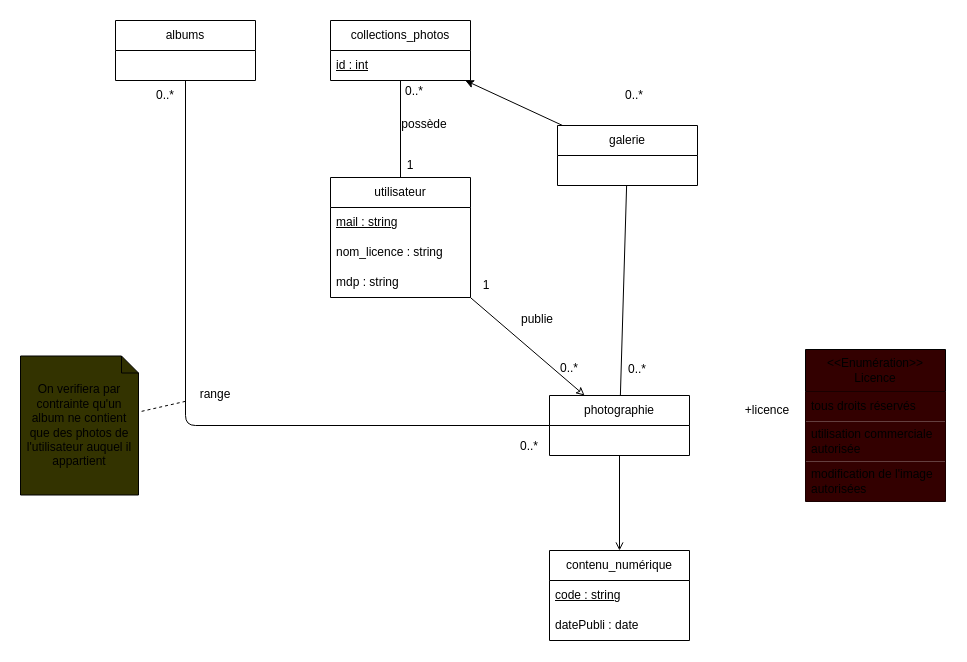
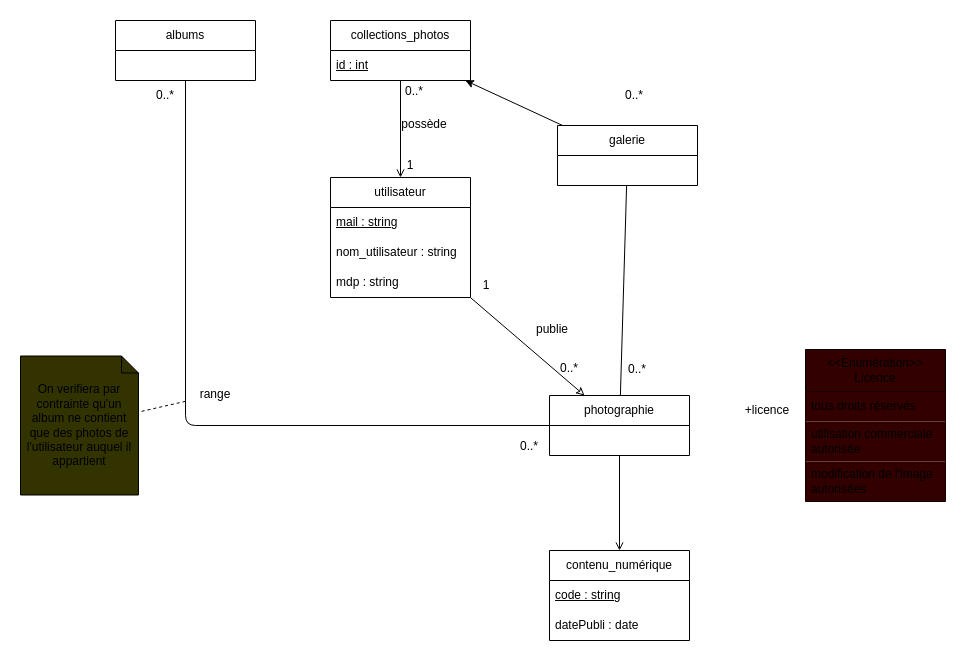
  <mxCell id="0" />
  <mxCell id="1" parent="0" />
  <mxCell id="2" style="edgeStyle=none;html=1;endArrow=open;" parent="1" source="3" target="34" edge="1"><mxGeometry relative="1" as="geometry" /></mxCell>
  <mxCell id="3" value="photographie" style="swimlane;fontStyle=0;childLayout=stackLayout;horizontal=1;startSize=30;horizontalStack=0;resizeParent=1;resizeParentMax=0;resizeLast=0;collapsible=1;marginBottom=0;whiteSpace=wrap;html=1;" parent="1" vertex="1"><mxGeometry x="549" y="395" width="140" height="60" as="geometry" /></mxCell>
  <mxCell id="4" value="utilisateur" style="swimlane;fontStyle=0;childLayout=stackLayout;horizontal=1;startSize=30;horizontalStack=0;resizeParent=1;resizeParentMax=0;resizeLast=0;collapsible=1;marginBottom=0;whiteSpace=wrap;html=1;" parent="1" vertex="1"><mxGeometry x="330" y="177" width="140" height="120" as="geometry" /></mxCell>
  <mxCell id="5" value="&lt;u&gt;mail : string&lt;/u&gt;" style="text;strokeColor=none;fillColor=none;align=left;verticalAlign=middle;spacingLeft=4;spacingRight=4;overflow=hidden;points=[[0,0.5],[1,0.5]];portConstraint=eastwest;rotatable=0;whiteSpace=wrap;html=1;" parent="4" vertex="1"><mxGeometry y="30" width="140" height="30" as="geometry" /></mxCell>
- <mxCell id="6" value="nom_licence&amp;nbsp;: string" style="text;strokeColor=none;fillColor=none;align=left;verticalAlign=middle;spacingLeft=4;spacingRight=4;overflow=hidden;points=[[0,0.5],[1,0.5]];portConstraint=eastwest;rotatable=0;whiteSpace=wrap;html=1;" parent="4" vertex="1"><mxGeometry y="60" width="140" height="30" as="geometry" /></mxCell>
+ <mxCell id="6" value="nom_utilisateur&amp;nbsp;: string" style="text;strokeColor=none;fillColor=none;align=left;verticalAlign=middle;spacingLeft=4;spacingRight=4;overflow=hidden;points=[[0,0.5],[1,0.5]];portConstraint=eastwest;rotatable=0;whiteSpace=wrap;html=1;" parent="4" vertex="1"><mxGeometry y="60" width="140" height="30" as="geometry" /></mxCell>
  <mxCell id="7" value="mdp : string" style="text;strokeColor=none;fillColor=none;align=left;verticalAlign=middle;spacingLeft=4;spacingRight=4;overflow=hidden;points=[[0,0.5],[1,0.5]];portConstraint=eastwest;rotatable=0;whiteSpace=wrap;html=1;" parent="4" vertex="1"><mxGeometry y="90" width="140" height="30" as="geometry" /></mxCell>
- <mxCell id="8" style="edgeStyle=none;html=1;strokeColor=default;endArrow=none;endFill=0;" parent="1" source="12" target="4" edge="1"><mxGeometry relative="1" as="geometry"><mxPoint x="299" y="147" as="sourcePoint" /><mxPoint x="351" y="223" as="targetPoint" /></mxGeometry></mxCell>
+ <mxCell id="8" style="edgeStyle=none;html=1;strokeColor=default;endArrow=open;endFill=0;" parent="1" source="12" target="4" edge="1"><mxGeometry relative="1" as="geometry"><mxPoint x="299" y="147" as="sourcePoint" /><mxPoint x="351" y="223" as="targetPoint" /></mxGeometry></mxCell>
  <mxCell id="9" value="albums" style="swimlane;fontStyle=0;childLayout=stackLayout;horizontal=1;startSize=30;horizontalStack=0;resizeParent=1;resizeParentMax=0;resizeLast=0;collapsible=1;marginBottom=0;whiteSpace=wrap;html=1;" parent="1" vertex="1"><mxGeometry x="115" y="20" width="140" height="60" as="geometry" /></mxCell>
  <mxCell id="10" style="edgeStyle=none;html=1;strokeColor=default;endArrow=none;endFill=0;" parent="1" source="11" target="3" edge="1"><mxGeometry relative="1" as="geometry" /></mxCell>
  <mxCell id="11" value="galerie" style="swimlane;fontStyle=0;childLayout=stackLayout;horizontal=1;startSize=30;horizontalStack=0;resizeParent=1;resizeParentMax=0;resizeLast=0;collapsible=1;marginBottom=0;whiteSpace=wrap;html=1;" parent="1" vertex="1"><mxGeometry x="557" y="125" width="140" height="60" as="geometry" /></mxCell>
  <mxCell id="12" value="collections_photos" style="swimlane;fontStyle=0;childLayout=stackLayout;horizontal=1;startSize=30;horizontalStack=0;resizeParent=1;resizeParentMax=0;resizeLast=0;collapsible=1;marginBottom=0;whiteSpace=wrap;html=1;" parent="1" vertex="1"><mxGeometry x="330" y="20" width="140" height="60" as="geometry" /></mxCell>
  <mxCell id="13" value="&lt;u&gt;id : int&lt;/u&gt;" style="text;strokeColor=none;fillColor=none;align=left;verticalAlign=middle;spacingLeft=4;spacingRight=4;overflow=hidden;points=[[0,0.5],[1,0.5]];portConstraint=eastwest;rotatable=0;whiteSpace=wrap;html=1;" parent="12" vertex="1"><mxGeometry y="30" width="140" height="30" as="geometry" /></mxCell>
  <mxCell id="14" value="" style="endArrow=classic;html=1;strokeColor=default;" parent="1" source="11" target="12" edge="1"><mxGeometry width="50" height="50" relative="1" as="geometry"><mxPoint x="457" y="328" as="sourcePoint" /><mxPoint x="507" y="278" as="targetPoint" /></mxGeometry></mxCell>
  <mxCell id="15" value="possède" style="text;html=1;strokeColor=none;fillColor=none;align=center;verticalAlign=middle;whiteSpace=wrap;rounded=0;" parent="1" vertex="1"><mxGeometry x="394" y="109" width="60" height="30" as="geometry" /></mxCell>
  <mxCell id="16" value="1" style="text;html=1;strokeColor=none;fillColor=none;align=center;verticalAlign=middle;whiteSpace=wrap;rounded=0;" parent="1" vertex="1"><mxGeometry x="380" y="150" width="60" height="30" as="geometry" /></mxCell>
  <mxCell id="17" value="0..*" style="text;html=1;strokeColor=none;fillColor=none;align=center;verticalAlign=middle;whiteSpace=wrap;rounded=0;" parent="1" vertex="1"><mxGeometry x="384" y="76" width="60" height="30" as="geometry" /></mxCell>
  <mxCell id="18" value="0..*" style="text;html=1;strokeColor=none;fillColor=none;align=center;verticalAlign=middle;whiteSpace=wrap;rounded=0;" parent="1" vertex="1"><mxGeometry x="604" y="80" width="60" height="30" as="geometry" /></mxCell>
  <mxCell id="19" value="0..*" style="text;html=1;strokeColor=none;fillColor=none;align=center;verticalAlign=middle;whiteSpace=wrap;rounded=0;" parent="1" vertex="1"><mxGeometry x="607" y="354" width="60" height="30" as="geometry" /></mxCell>
  <mxCell id="20" style="edgeStyle=none;html=1;endArrow=classic;endFill=0;" parent="1" source="4" target="3" edge="1"><mxGeometry relative="1" as="geometry"><mxPoint x="101" y="482.449" as="sourcePoint" /><mxPoint x="273" y="483.551" as="targetPoint" /></mxGeometry></mxCell>
- <mxCell id="21" value="publie" style="text;html=1;strokeColor=none;fillColor=none;align=center;verticalAlign=middle;whiteSpace=wrap;rounded=0;" parent="1" vertex="1"><mxGeometry x="507" y="304" width="60" height="30" as="geometry" /></mxCell>
+ <mxCell id="21" value="publie" style="text;html=1;strokeColor=none;fillColor=none;align=center;verticalAlign=middle;whiteSpace=wrap;rounded=0;" parent="1" vertex="1"><mxGeometry x="522" y="314" width="60" height="30" as="geometry" /></mxCell>
  <mxCell id="22" value="1" style="text;html=1;strokeColor=none;fillColor=none;align=center;verticalAlign=middle;whiteSpace=wrap;rounded=0;" parent="1" vertex="1"><mxGeometry x="456" y="270" width="60" height="30" as="geometry" /></mxCell>
  <mxCell id="23" value="0..*" style="text;html=1;strokeColor=none;fillColor=none;align=center;verticalAlign=middle;whiteSpace=wrap;rounded=0;" parent="1" vertex="1"><mxGeometry x="539" y="353" width="60" height="30" as="geometry" /></mxCell>
  <mxCell id="24" style="edgeStyle=orthogonalEdgeStyle;html=1;strokeColor=default;endArrow=none;endFill=0;" parent="1" source="9" target="3" edge="1"><mxGeometry relative="1" as="geometry"><mxPoint x="224.635" y="428.635" as="sourcePoint" /><Array as="points"><mxPoint x="185" y="425" /></Array></mxGeometry></mxCell>
  <mxCell id="25" value="0..*" style="text;html=1;strokeColor=none;fillColor=none;align=center;verticalAlign=middle;whiteSpace=wrap;rounded=0;" parent="1" vertex="1"><mxGeometry x="135" y="80" width="60" height="30" as="geometry" /></mxCell>
  <mxCell id="26" value="0..*" style="text;html=1;strokeColor=none;fillColor=none;align=center;verticalAlign=middle;whiteSpace=wrap;rounded=0;" parent="1" vertex="1"><mxGeometry x="499" y="431" width="60" height="30" as="geometry" /></mxCell>
  <mxCell id="27" value="range" style="text;html=1;strokeColor=none;fillColor=none;align=center;verticalAlign=middle;whiteSpace=wrap;rounded=0;" parent="1" vertex="1"><mxGeometry x="185" y="379" width="60" height="30" as="geometry" /></mxCell>
  <mxCell id="28" value="On verifiera par contrainte qu'un album ne contient que des photos de l'utilisateur auquel il appartient" style="shape=note;whiteSpace=wrap;html=1;backgroundOutline=1;darkOpacity=0.05;strokeColor=default;size=17;fillColor=#333300;" parent="1" vertex="1"><mxGeometry x="20" y="355.5" width="118" height="139" as="geometry" /></mxCell>
  <mxCell id="29" value="" style="endArrow=none;dashed=1;html=1;strokeColor=default;" parent="1" source="27" target="28" edge="1"><mxGeometry width="50" height="50" relative="1" as="geometry"><mxPoint x="153.213" y="437.213" as="sourcePoint" /><mxPoint x="385" y="196" as="targetPoint" /></mxGeometry></mxCell>
  <mxCell id="30" value="&amp;lt;&amp;lt;Enumération&amp;gt;&amp;gt;&lt;br&gt;Licence" style="swimlane;fontStyle=0;childLayout=stackLayout;horizontal=1;startSize=42;horizontalStack=0;resizeParent=1;resizeParentMax=0;resizeLast=0;collapsible=1;marginBottom=0;whiteSpace=wrap;html=1;fillColor=#330000;" parent="1" vertex="1"><mxGeometry x="805" y="349" width="140" height="152" as="geometry" /></mxCell>
  <mxCell id="31" value="tous droits réservés" style="text;strokeColor=none;fillColor=#330000;align=left;verticalAlign=middle;spacingLeft=4;spacingRight=4;overflow=hidden;points=[[0,0.5],[1,0.5]];portConstraint=eastwest;rotatable=0;whiteSpace=wrap;html=1;" parent="30" vertex="1"><mxGeometry y="42" width="140" height="30" as="geometry" /></mxCell>
  <mxCell id="32" value="utilisation commerciale autorisée" style="text;strokeColor=none;fillColor=#330000;align=left;verticalAlign=middle;spacingLeft=4;spacingRight=4;overflow=hidden;points=[[0,0.5],[1,0.5]];portConstraint=eastwest;rotatable=0;whiteSpace=wrap;html=1;" parent="30" vertex="1"><mxGeometry y="72" width="140" height="40" as="geometry" /></mxCell>
  <mxCell id="33" value="modification de l'image autorisées" style="text;strokeColor=none;fillColor=#330000;align=left;verticalAlign=middle;spacingLeft=4;spacingRight=4;overflow=hidden;points=[[0,0.5],[1,0.5]];portConstraint=eastwest;rotatable=0;whiteSpace=wrap;html=1;" parent="30" vertex="1"><mxGeometry y="112" width="140" height="40" as="geometry" /></mxCell>
  <mxCell id="34" value="contenu_numérique" style="swimlane;fontStyle=0;childLayout=stackLayout;horizontal=1;startSize=30;horizontalStack=0;resizeParent=1;resizeParentMax=0;resizeLast=0;collapsible=1;marginBottom=0;whiteSpace=wrap;html=1;" parent="1" vertex="1"><mxGeometry x="549" y="550" width="140" height="90" as="geometry" /></mxCell>
  <mxCell id="35" value="&lt;u&gt;code : string&lt;/u&gt;" style="text;strokeColor=none;fillColor=none;align=left;verticalAlign=middle;spacingLeft=4;spacingRight=4;overflow=hidden;points=[[0,0.5],[1,0.5]];portConstraint=eastwest;rotatable=0;whiteSpace=wrap;html=1;" parent="34" vertex="1"><mxGeometry y="30" width="140" height="30" as="geometry" /></mxCell>
  <mxCell id="36" value="datePubli : date" style="text;strokeColor=none;fillColor=none;align=left;verticalAlign=middle;spacingLeft=4;spacingRight=4;overflow=hidden;points=[[0,0.5],[1,0.5]];portConstraint=eastwest;rotatable=0;whiteSpace=wrap;html=1;" parent="34" vertex="1"><mxGeometry y="60" width="140" height="30" as="geometry" /></mxCell>
  <mxCell id="37" value="+licence" style="text;html=1;strokeColor=none;fillColor=none;align=center;verticalAlign=middle;whiteSpace=wrap;rounded=0;shadow=0;glass=0;sketch=0;" parent="1" vertex="1"><mxGeometry x="737" y="395" width="60" height="30" as="geometry" /></mxCell>
